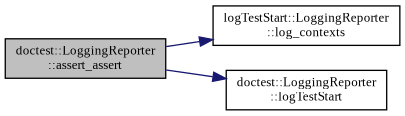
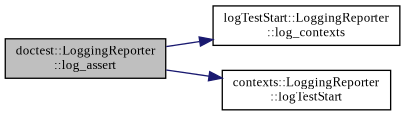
  digraph {
    fontname="Liberation Serif"
    rankdir=LR
    node [color=black fontname="Liberation Serif" fontsize=10 shape=record]
    edge [color=midnightblue fontname="Liberation Serif" fontsize=10 labelfontname=Helvetica labelfontsize=10 style=solid]
-   n1 [fillcolor=grey75 fontcolor=black height=0.2 label="doctest::LoggingReporter\l::assert_assert" style=filled width=0.4]
+   n1 [fillcolor=grey75 fontcolor=black height=0.2 label="doctest::LoggingReporter\l::log_assert" style=filled width=0.4]
    n2 [height=0.2 label="logTestStart::LoggingReporter\l::log_contexts" width=0.4]
-   n3 [height=0.2 label="doctest::LoggingReporter\l::logTestStart" width=0.4]
+   n3 [height=0.2 label="contexts::LoggingReporter\l::logTestStart" width=0.4]
    n1 -> n2
    n1 -> n3
  }
